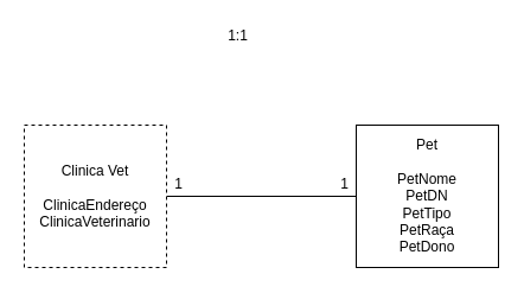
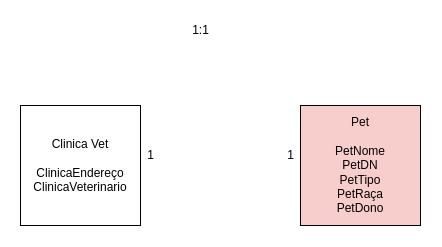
  <mxCell id="0" />
  <mxCell id="1" parent="0" />
- <mxCell id="2" style="edgeStyle=orthogonalEdgeStyle;rounded=0;orthogonalLoop=1;jettySize=auto;html=1;entryX=0;entryY=0.5;entryDx=0;entryDy=0;endArrow=none;endFill=0;" edge="1" parent="1" source="3" target="4"><mxGeometry relative="1" as="geometry" /></mxCell>
- <mxCell id="3" value="Clinica Vet&lt;br&gt;&lt;br&gt;ClinicaEndereço&lt;br&gt;ClinicaVeterinario" style="whiteSpace=wrap;html=1;aspect=fixed;dashed=1;" vertex="1" parent="1"><mxGeometry x="20" y="105" width="120" height="120" as="geometry" /></mxCell>
- <mxCell id="4" value="Pet&lt;br&gt;&lt;br&gt;PetNome&lt;br&gt;PetDN&lt;br&gt;PetTipo&lt;br&gt;PetRaça&lt;br&gt;PetDono" style="whiteSpace=wrap;html=1;aspect=fixed;" vertex="1" parent="1"><mxGeometry x="300" y="105" width="120" height="120" as="geometry" /></mxCell>
+ <mxCell id="3" value="Clinica Vet&lt;br&gt;&lt;br&gt;ClinicaEndereço&lt;br&gt;ClinicaVeterinario" style="whiteSpace=wrap;html=1;aspect=fixed;" vertex="1" parent="1"><mxGeometry x="20" y="105" width="120" height="120" as="geometry" /></mxCell>
+ <mxCell id="4" value="Pet&lt;br&gt;&lt;br&gt;PetNome&lt;br&gt;PetDN&lt;br&gt;PetTipo&lt;br&gt;PetRaça&lt;br&gt;PetDono" style="whiteSpace=wrap;html=1;aspect=fixed;fillColor=#f8cecc;" vertex="1" parent="1"><mxGeometry x="300" y="105" width="120" height="120" as="geometry" /></mxCell>
  <mxCell id="5" value="1" style="text;html=1;align=center;verticalAlign=middle;resizable=0;points=[];autosize=1;" vertex="1" parent="1"><mxGeometry x="140" y="145" width="20" height="20" as="geometry" /></mxCell>
  <mxCell id="6" value="1" style="text;html=1;align=center;verticalAlign=middle;resizable=0;points=[];autosize=1;" vertex="1" parent="1"><mxGeometry x="280" y="145" width="20" height="20" as="geometry" /></mxCell>
  <mxCell id="7" value="1:1" style="text;html=1;align=center;verticalAlign=middle;resizable=0;points=[];autosize=1;" vertex="1" parent="1"><mxGeometry x="185" y="20" width="30" height="20" as="geometry" /></mxCell>
